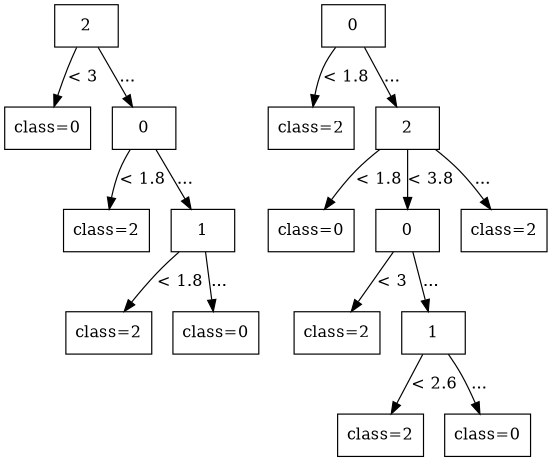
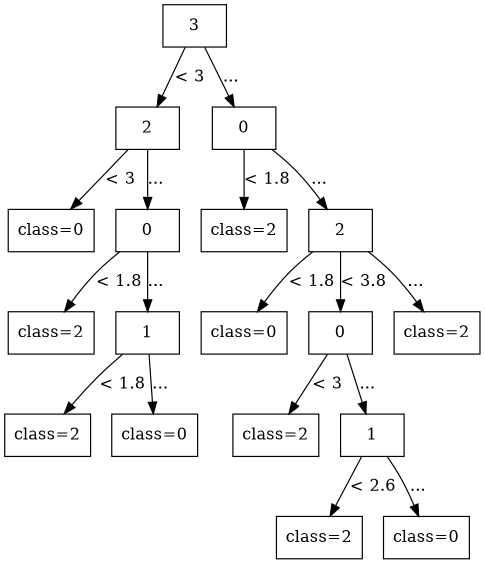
  digraph {
    node [shape=box]
+   n1 [label=3]
    n2 [label=2]
    n3 [label=0]
    n4 [label="class=0"]
    n5 [label=0]
    n6 [label="class=2"]
    n7 [label=2]
    n8 [label="class=2"]
    n9 [label=1]
    n10 [label="class=0"]
    n11 [label=0]
    n12 [label="class=2"]
    n13 [label="class=2"]
    n14 [label="class=0"]
    n15 [label="class=2"]
    n16 [label=1]
    n17 [label="class=2"]
    n18 [label="class=0"]
+   n1 -> n2 [label="< 3"]
+   n1 -> n3 [label="..."]
    n2 -> n4 [label="< 3"]
    n2 -> n5 [label="..."]
    n3 -> n6 [label="< 1.8"]
    n3 -> n7 [label="..."]
    n5 -> n8 [label="< 1.8"]
    n5 -> n9 [label="..."]
    n7 -> n10 [label="< 1.8"]
    n7 -> n11 [label="< 3.8"]
    n7 -> n12 [label="..."]
    n9 -> n13 [label="< 1.8"]
    n9 -> n14 [label="..."]
    n11 -> n15 [label="< 3"]
    n11 -> n16 [label="..."]
    n16 -> n17 [label="< 2.6"]
    n16 -> n18 [label="..."]
  }
